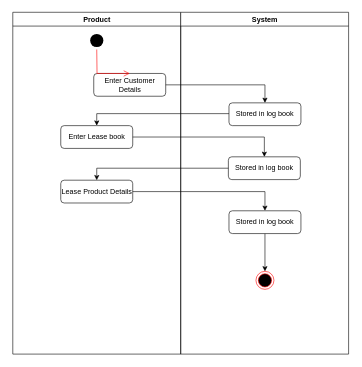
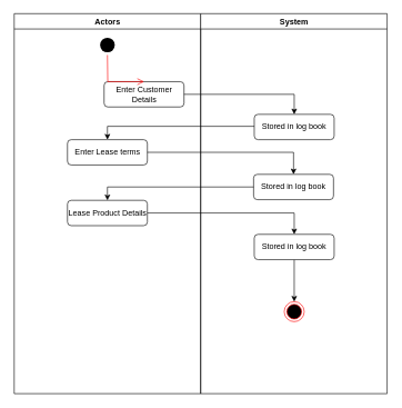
  <mxCell id="0" />
  <mxCell id="1" parent="0" />
- <mxCell id="2" value="Product" style="swimlane;whiteSpace=wrap" parent="1" vertex="1"><mxGeometry x="20.5" y="20" width="280" height="570" as="geometry" /></mxCell>
+ <mxCell id="2" value="Actors" style="swimlane;whiteSpace=wrap" parent="1" vertex="1"><mxGeometry x="20.5" y="20" width="280" height="570" as="geometry" /></mxCell>
  <mxCell id="3" value="Enter Customer Details" style="rounded=1;whiteSpace=wrap;html=1;" vertex="1" parent="2"><mxGeometry x="135" y="102" width="120" height="38" as="geometry" /></mxCell>
- <mxCell id="4" value="Enter Lease book" style="rounded=1;whiteSpace=wrap;html=1;" vertex="1" parent="2"><mxGeometry x="80" y="189" width="120" height="38" as="geometry" /></mxCell>
+ <mxCell id="4" value="Enter Lease terms" style="rounded=1;whiteSpace=wrap;html=1;" vertex="1" parent="2"><mxGeometry x="80" y="189" width="120" height="38" as="geometry" /></mxCell>
  <mxCell id="5" value="Lease Product Details" style="rounded=1;whiteSpace=wrap;html=1;" vertex="1" parent="2"><mxGeometry x="80" y="280" width="120" height="38" as="geometry" /></mxCell>
  <mxCell id="6" value="System" style="swimlane;whiteSpace=wrap" parent="1" vertex="1"><mxGeometry x="300.5" y="20" width="280" height="570" as="geometry" /></mxCell>
  <mxCell id="7" value="Stored in log book" style="rounded=1;whiteSpace=wrap;html=1;" vertex="1" parent="6"><mxGeometry x="80.5" y="151" width="120" height="38" as="geometry" /></mxCell>
  <mxCell id="8" value="Stored in log book" style="rounded=1;whiteSpace=wrap;html=1;" vertex="1" parent="6"><mxGeometry x="79.5" y="241" width="120" height="38" as="geometry" /></mxCell>
  <mxCell id="9" style="edgeStyle=orthogonalEdgeStyle;rounded=0;orthogonalLoop=1;jettySize=auto;html=1;entryX=0.5;entryY=0;entryDx=0;entryDy=0;" edge="1" parent="6" source="10" target="11"><mxGeometry relative="1" as="geometry" /></mxCell>
  <mxCell id="10" value="Stored in log book" style="rounded=1;whiteSpace=wrap;html=1;" vertex="1" parent="6"><mxGeometry x="80.5" y="331" width="120" height="38" as="geometry" /></mxCell>
  <mxCell id="11" value="" style="ellipse;html=1;shape=endState;fillColor=#000000;strokeColor=#ff0000;" vertex="1" parent="6"><mxGeometry x="125.5" y="432" width="30" height="30" as="geometry" /></mxCell>
  <mxCell id="12" value="" style="edgeStyle=elbowEdgeStyle;elbow=horizontal;verticalAlign=bottom;endArrow=open;endSize=8;strokeColor=#FF0000;endFill=1;rounded=0;entryX=0.5;entryY=0;entryDx=0;entryDy=0;" parent="1" source="18" target="3" edge="1"><mxGeometry x="484.5" y="148" as="geometry"><mxPoint x="441" y="142" as="targetPoint" /><Array as="points"><mxPoint x="161" y="112" /></Array></mxGeometry></mxCell>
  <mxCell id="13" value="" style="edgeStyle=orthogonalEdgeStyle;rounded=0;orthogonalLoop=1;jettySize=auto;html=1;entryX=0.5;entryY=0;entryDx=0;entryDy=0;" edge="1" parent="1" source="3" target="7"><mxGeometry relative="1" as="geometry"><Array as="points"><mxPoint x="441" y="141" /></Array></mxGeometry></mxCell>
  <mxCell id="14" value="" style="edgeStyle=orthogonalEdgeStyle;rounded=0;orthogonalLoop=1;jettySize=auto;html=1;entryX=0.5;entryY=0;entryDx=0;entryDy=0;" edge="1" parent="1" source="7" target="4"><mxGeometry relative="1" as="geometry"><Array as="points"><mxPoint x="161" y="189" /></Array></mxGeometry></mxCell>
  <mxCell id="15" value="" style="edgeStyle=orthogonalEdgeStyle;rounded=0;orthogonalLoop=1;jettySize=auto;html=1;entryX=0.5;entryY=0;entryDx=0;entryDy=0;" edge="1" parent="1" source="4" target="8"><mxGeometry relative="1" as="geometry" /></mxCell>
  <mxCell id="16" value="" style="edgeStyle=orthogonalEdgeStyle;rounded=0;orthogonalLoop=1;jettySize=auto;html=1;entryX=0.5;entryY=0;entryDx=0;entryDy=0;" edge="1" parent="1" source="8" target="5"><mxGeometry relative="1" as="geometry" /></mxCell>
  <mxCell id="17" value="" style="edgeStyle=orthogonalEdgeStyle;rounded=0;orthogonalLoop=1;jettySize=auto;html=1;" edge="1" parent="1" source="5" target="10"><mxGeometry relative="1" as="geometry" /></mxCell>
  <mxCell id="18" value="" style="ellipse;shape=startState;fillColor=#000000;strokeColor=none;gradientColor=none;gradientDirection=east;" parent="1" vertex="1"><mxGeometry x="145.5" y="52" width="30" height="30" as="geometry" /></mxCell>
